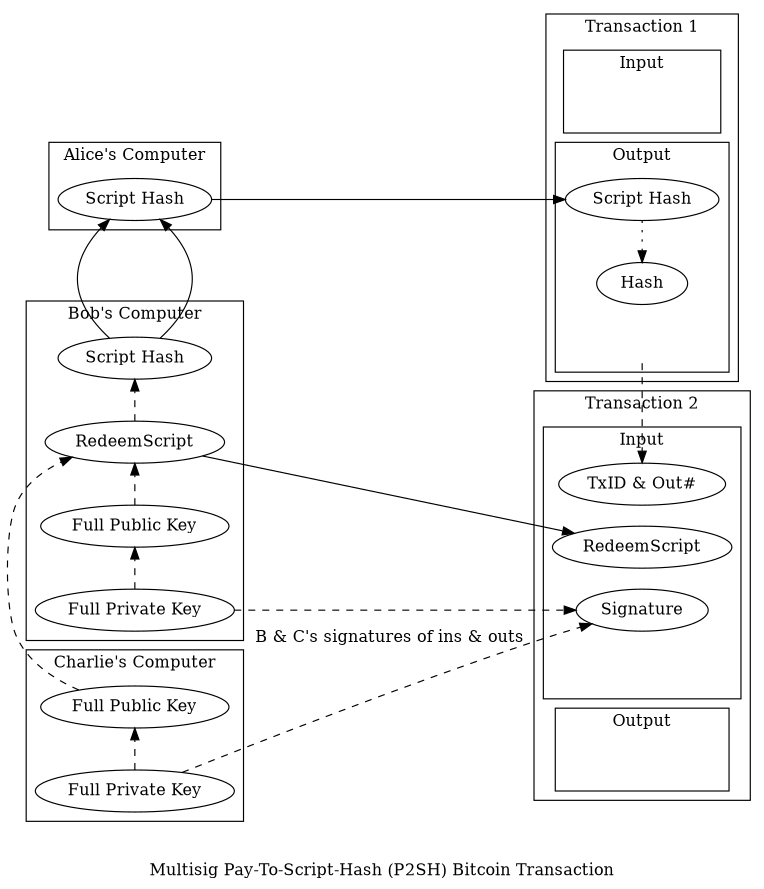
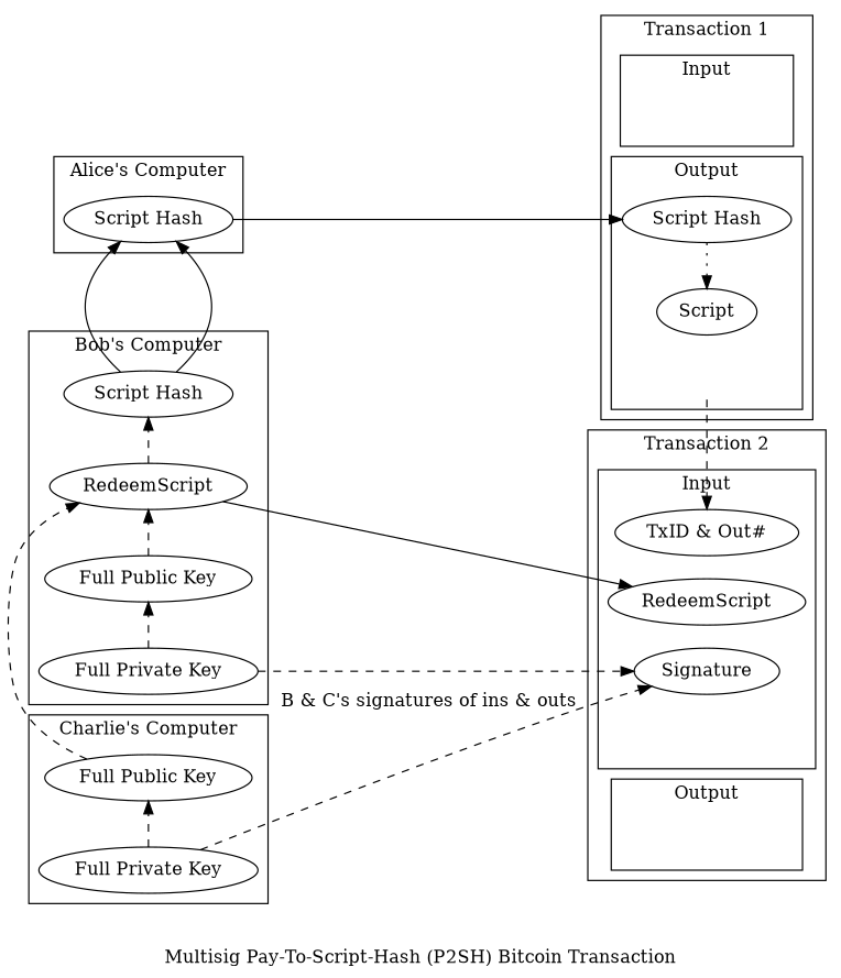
  digraph {
    label="Multisig Pay-To-Script-Hash (P2SH) Bitcoin Transaction"
    nodesep=0.25
    rankdir=LR
    node [minlen=3]
    edge [constraint=false style=dashed]
    n1 [label="Script Hash"]
    n2 [label=RedeemScript]
    n3 [label="Full Public Key"]
    n4 [label="Full Private Key"]
    n5 [label="Full Public Key"]
    n6 [label="Full Private Key"]
    n7 [label="Script Hash"]
    n8 [label="TxID & Out#" style=unfilled]
    n9 [label=RedeemScript]
    n10 [label=Signature]
    tx1_inputB [height=0 style=invis width=0]
    tx1_output [height=0 style=invis width=0]
    tx0_input [height=0 style=invis width=0]
    n14 [label="Script Hash"]
-   n15 [label=Hash]
+   n15 [label=Script]
    tx0_output [height=0 style=invis width=0]
    subgraph cluster_1 {
      label="Bob's Computer"
      n1
      n2
      n3
      n4
    }
    subgraph cluster_2 {
      label="Charlie's Computer"
      n5
      n6
    }
    subgraph cluster_3 {
      label="Alice's Computer"
      n7
    }
    subgraph cluster_4 {
      label="Transaction 2"
      subgraph cluster_5 {
        label=Input
        n8
        n9
        n10
        tx1_inputB
      }
      subgraph cluster_6 {
        label=Output
        tx1_output
      }
    }
    subgraph cluster_7 {
      label="Transaction 1"
      subgraph cluster_8 {
        label=Input
        tx0_input
      }
      subgraph cluster_9 {
        label=Output
        n14
        n15
        tx0_output
      }
    }
    n1 -> n7 [style=""]
    n2 -> n1
    n2 -> n9 [constraint="" style=""]
    n3 -> n2
    n4 -> n3
    n4 -> n10 [weight=100 constraint=""]
    n5 -> n2
    n6 -> n5
    n6 -> n10 [label="B & C's signatures of ins & outs" constraint=""]
    n7 -> n14 [constraint="" style=""]
    n14 -> n15 [style=dotted]
    tx0_output -> n8
  }
